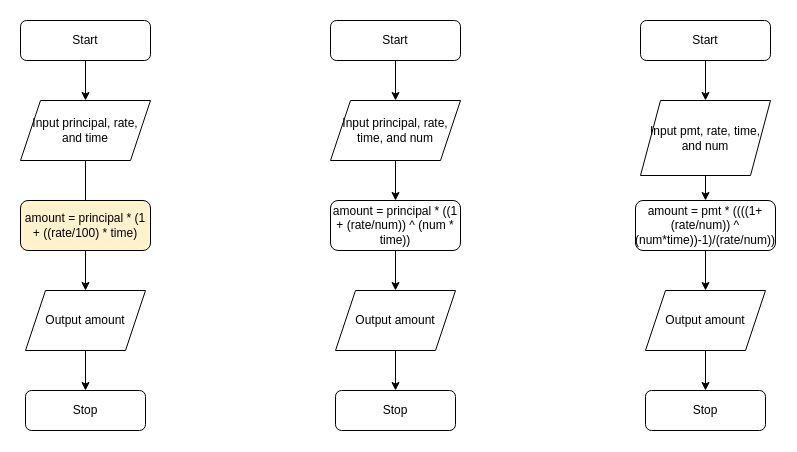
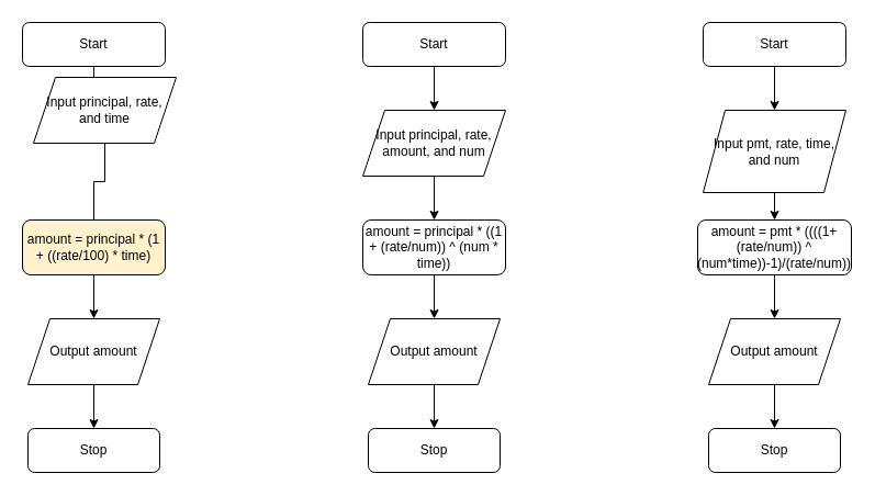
  <mxCell id="0" />
  <mxCell id="1" parent="0" />
  <mxCell id="2" style="edgeStyle=orthogonalEdgeStyle;rounded=0;orthogonalLoop=1;jettySize=auto;html=1;entryX=0.5;entryY=0;entryDx=0;entryDy=0;" edge="1" parent="1" source="3" target="7"><mxGeometry relative="1" as="geometry" /></mxCell>
  <mxCell id="3" value="Start" style="rounded=1;whiteSpace=wrap;html=1;fontSize=12;glass=0;strokeWidth=1;shadow=0;" parent="1" vertex="1"><mxGeometry x="20" y="20" width="130" height="40" as="geometry" /></mxCell>
  <mxCell id="4" style="edgeStyle=orthogonalEdgeStyle;rounded=0;orthogonalLoop=1;jettySize=auto;html=1;entryX=0.5;entryY=0;entryDx=0;entryDy=0;" edge="1" parent="1" source="5" target="9"><mxGeometry relative="1" as="geometry" /></mxCell>
  <mxCell id="5" value="amount = principal * (1 + ((rate/100) * time)" style="rounded=1;whiteSpace=wrap;html=1;fontSize=12;glass=0;strokeWidth=1;shadow=0;fillColor=#fff2cc;" parent="1" vertex="1"><mxGeometry x="20" y="200" width="130" height="50" as="geometry" /></mxCell>
  <mxCell id="6" style="edgeStyle=orthogonalEdgeStyle;rounded=0;orthogonalLoop=1;jettySize=auto;html=1;entryX=0.5;entryY=0;entryDx=0;entryDy=0;endArrow=none;" edge="1" parent="1" source="7" target="5"><mxGeometry relative="1" as="geometry" /></mxCell>
- <mxCell id="7" value="Input principal, rate, and time" style="shape=parallelogram;perimeter=parallelogramPerimeter;whiteSpace=wrap;html=1;fixedSize=1;" vertex="1" parent="1"><mxGeometry x="20" y="100" width="130" height="60" as="geometry" /></mxCell>
+ <mxCell id="7" value="Input principal, rate, and time" style="shape=parallelogram;perimeter=parallelogramPerimeter;whiteSpace=wrap;html=1;fixedSize=1;" vertex="1" parent="1"><mxGeometry x="30" y="70" width="130" height="60" as="geometry" /></mxCell>
  <mxCell id="8" style="edgeStyle=orthogonalEdgeStyle;rounded=0;orthogonalLoop=1;jettySize=auto;html=1;entryX=0.5;entryY=0;entryDx=0;entryDy=0;" edge="1" parent="1" source="9" target="10"><mxGeometry relative="1" as="geometry" /></mxCell>
  <mxCell id="9" value="Output amount" style="shape=parallelogram;perimeter=parallelogramPerimeter;whiteSpace=wrap;html=1;fixedSize=1;" vertex="1" parent="1"><mxGeometry x="25" y="290" width="120" height="60" as="geometry" /></mxCell>
  <mxCell id="10" value="Stop" style="rounded=1;whiteSpace=wrap;html=1;" vertex="1" parent="1"><mxGeometry x="25" y="390" width="120" height="40" as="geometry" /></mxCell>
  <mxCell id="11" style="edgeStyle=orthogonalEdgeStyle;rounded=0;orthogonalLoop=1;jettySize=auto;html=1;entryX=0.5;entryY=0;entryDx=0;entryDy=0;" edge="1" parent="1" source="12" target="16"><mxGeometry relative="1" as="geometry" /></mxCell>
  <mxCell id="12" value="Start" style="rounded=1;whiteSpace=wrap;html=1;fontSize=12;glass=0;strokeWidth=1;shadow=0;" vertex="1" parent="1"><mxGeometry x="330" y="20" width="130" height="40" as="geometry" /></mxCell>
  <mxCell id="13" style="edgeStyle=orthogonalEdgeStyle;rounded=0;orthogonalLoop=1;jettySize=auto;html=1;entryX=0.5;entryY=0;entryDx=0;entryDy=0;" edge="1" parent="1" source="14" target="18"><mxGeometry relative="1" as="geometry" /></mxCell>
  <mxCell id="14" value="amount = principal * ((1 + (rate/num)) ^ (num * time))" style="rounded=1;whiteSpace=wrap;html=1;fontSize=12;glass=0;strokeWidth=1;shadow=0;" vertex="1" parent="1"><mxGeometry x="330" y="200" width="130" height="50" as="geometry" /></mxCell>
  <mxCell id="15" style="edgeStyle=orthogonalEdgeStyle;rounded=0;orthogonalLoop=1;jettySize=auto;html=1;entryX=0.5;entryY=0;entryDx=0;entryDy=0;" edge="1" parent="1" source="16" target="14"><mxGeometry relative="1" as="geometry" /></mxCell>
- <mxCell id="16" value="Input principal, rate, time, and num" style="shape=parallelogram;perimeter=parallelogramPerimeter;whiteSpace=wrap;html=1;fixedSize=1;" vertex="1" parent="1"><mxGeometry x="330" y="100" width="130" height="60" as="geometry" /></mxCell>
+ <mxCell id="16" value="Input principal, rate, amount, and num" style="shape=parallelogram;perimeter=parallelogramPerimeter;whiteSpace=wrap;html=1;fixedSize=1;" vertex="1" parent="1"><mxGeometry x="330" y="100" width="130" height="60" as="geometry" /></mxCell>
  <mxCell id="17" style="edgeStyle=orthogonalEdgeStyle;rounded=0;orthogonalLoop=1;jettySize=auto;html=1;entryX=0.5;entryY=0;entryDx=0;entryDy=0;" edge="1" parent="1" source="18" target="19"><mxGeometry relative="1" as="geometry" /></mxCell>
  <mxCell id="18" value="Output amount" style="shape=parallelogram;perimeter=parallelogramPerimeter;whiteSpace=wrap;html=1;fixedSize=1;" vertex="1" parent="1"><mxGeometry x="335" y="290" width="120" height="60" as="geometry" /></mxCell>
  <mxCell id="19" value="Stop" style="rounded=1;whiteSpace=wrap;html=1;" vertex="1" parent="1"><mxGeometry x="335" y="390" width="120" height="40" as="geometry" /></mxCell>
  <mxCell id="20" style="edgeStyle=orthogonalEdgeStyle;rounded=0;orthogonalLoop=1;jettySize=auto;html=1;entryX=0.5;entryY=0;entryDx=0;entryDy=0;" edge="1" parent="1" source="21" target="25"><mxGeometry relative="1" as="geometry" /></mxCell>
  <mxCell id="21" value="Start" style="rounded=1;whiteSpace=wrap;html=1;fontSize=12;glass=0;strokeWidth=1;shadow=0;" vertex="1" parent="1"><mxGeometry x="640" y="20" width="130" height="40" as="geometry" /></mxCell>
  <mxCell id="22" style="edgeStyle=orthogonalEdgeStyle;rounded=0;orthogonalLoop=1;jettySize=auto;html=1;entryX=0.5;entryY=0;entryDx=0;entryDy=0;" edge="1" parent="1" source="23" target="27"><mxGeometry relative="1" as="geometry" /></mxCell>
  <mxCell id="23" value="amount = pmt * ((((1+(rate/num)) ^ (num*time))-1)/(rate/num))" style="rounded=1;whiteSpace=wrap;html=1;fontSize=12;glass=0;strokeWidth=1;shadow=0;" vertex="1" parent="1"><mxGeometry x="635" y="200" width="140" height="50" as="geometry" /></mxCell>
  <mxCell id="24" style="edgeStyle=orthogonalEdgeStyle;rounded=0;orthogonalLoop=1;jettySize=auto;html=1;entryX=0.5;entryY=0;entryDx=0;entryDy=0;" edge="1" parent="1" source="25" target="23"><mxGeometry relative="1" as="geometry" /></mxCell>
  <mxCell id="25" value="Input pmt, rate, time, and num" style="shape=parallelogram;perimeter=parallelogramPerimeter;whiteSpace=wrap;html=1;fixedSize=1;" vertex="1" parent="1"><mxGeometry x="640" y="100" width="130" height="75" as="geometry" /></mxCell>
  <mxCell id="26" style="edgeStyle=orthogonalEdgeStyle;rounded=0;orthogonalLoop=1;jettySize=auto;html=1;entryX=0.5;entryY=0;entryDx=0;entryDy=0;" edge="1" parent="1" source="27" target="28"><mxGeometry relative="1" as="geometry" /></mxCell>
  <mxCell id="27" value="Output amount" style="shape=parallelogram;perimeter=parallelogramPerimeter;whiteSpace=wrap;html=1;fixedSize=1;" vertex="1" parent="1"><mxGeometry x="645" y="290" width="120" height="60" as="geometry" /></mxCell>
  <mxCell id="28" value="Stop" style="rounded=1;whiteSpace=wrap;html=1;" vertex="1" parent="1"><mxGeometry x="645" y="390" width="120" height="40" as="geometry" /></mxCell>
